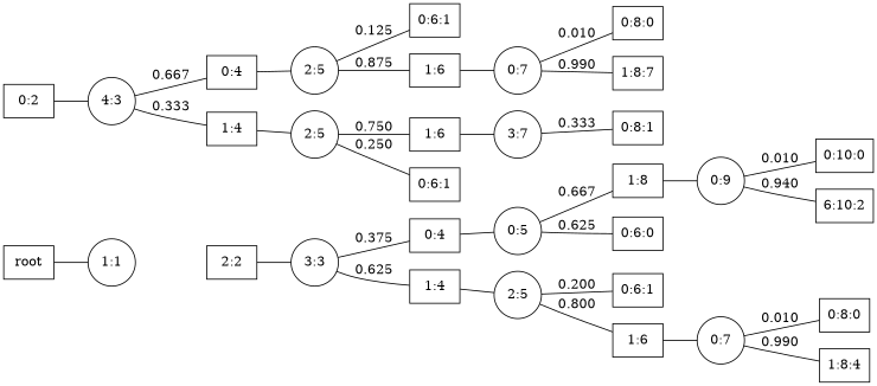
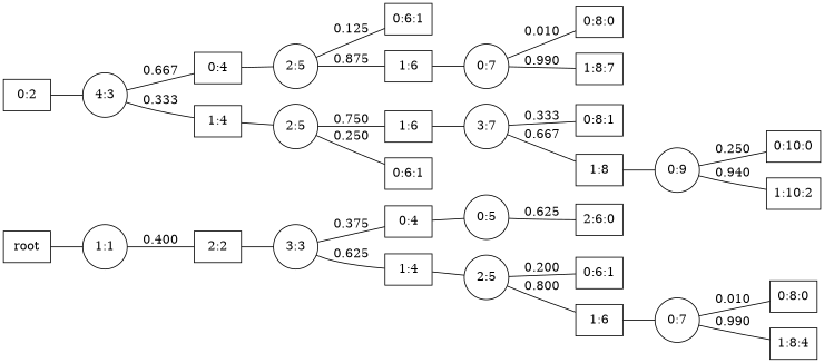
  graph {
    rankdir=LR
    splines=true
    node [shape=box]
    edge [labelangle=110]
    n1 [label=root]
    n2 [label="1:1" shape=circle]
    n3 [label="2:2"]
    n4 [label="0:2"]
    n5 [label="4:3" shape=circle]
    n6 [label="3:3" shape=circle]
    n7 [label="0:4"]
    n8 [label="1:4"]
    n9 [label="2:5" shape=circle]
    n10 [label="2:5" shape=circle]
    n11 [label="0:6:1"]
    n12 [label="1:6"]
    n13 [label="0:7" shape=circle]
    n14 [label="0:8:0"]
    n15 [label="1:8:7"]
    n16 [label="0:6:1"]
    n17 [label="1:6"]
    n18 [label="3:7" shape=circle]
    n19 [label="0:8:1"]
    n20 [label="1:8"]
    n21 [label="0:9" shape=circle]
    n22 [label="0:10:0"]
-   n23 [label="6:10:2"]
+   n23 [label="1:10:2"]
    n24 [label="0:4"]
    n25 [label="1:4"]
    n26 [label="0:5" shape=circle]
    n27 [label="2:5" shape=circle]
-   n28 [label="0:6:0"]
+   n28 [label="2:6:0"]
    n29 [label="0:6:1"]
    n30 [label="1:6"]
    n31 [label="0:7" shape=circle]
    n32 [label="0:8:0"]
    n33 [label="1:8:4"]
    n1 -- n2 [labelangle=""]
+   n2 -- n3 [label=0.400]
    n3 -- n6 [labelangle=""]
    n4 -- n5 [labelangle=""]
    n5 -- n7 [label=0.667]
    n5 -- n8 [label=0.333]
    n6 -- n24 [label=0.375]
    n6 -- n25 [label=0.625]
    n7 -- n9 [labelangle=""]
    n8 -- n10 [labelangle=""]
    n9 -- n11 [label=0.125]
    n9 -- n12 [label=0.875]
    n10 -- n16 [label=0.250]
    n10 -- n17 [label=0.750]
    n12 -- n13 [labelangle=""]
    n13 -- n14 [label=0.010]
    n13 -- n15 [label=0.990]
    n17 -- n18 [labelangle=""]
    n18 -- n19 [label=0.333]
-   n26 -- n20 [label=0.667]
+   n18 -- n20 [label=0.667]
    n20 -- n21 [labelangle=""]
-   n21 -- n22 [label=0.010]
+   n21 -- n22 [label=0.250]
    n21 -- n23 [label=0.940]
    n24 -- n26 [labelangle=""]
    n25 -- n27 [labelangle=""]
    n26 -- n28 [label=0.625]
    n27 -- n29 [label=0.200]
    n27 -- n30 [label=0.800]
    n30 -- n31 [labelangle=""]
    n31 -- n32 [label=0.010]
    n31 -- n33 [label=0.990]
  }
